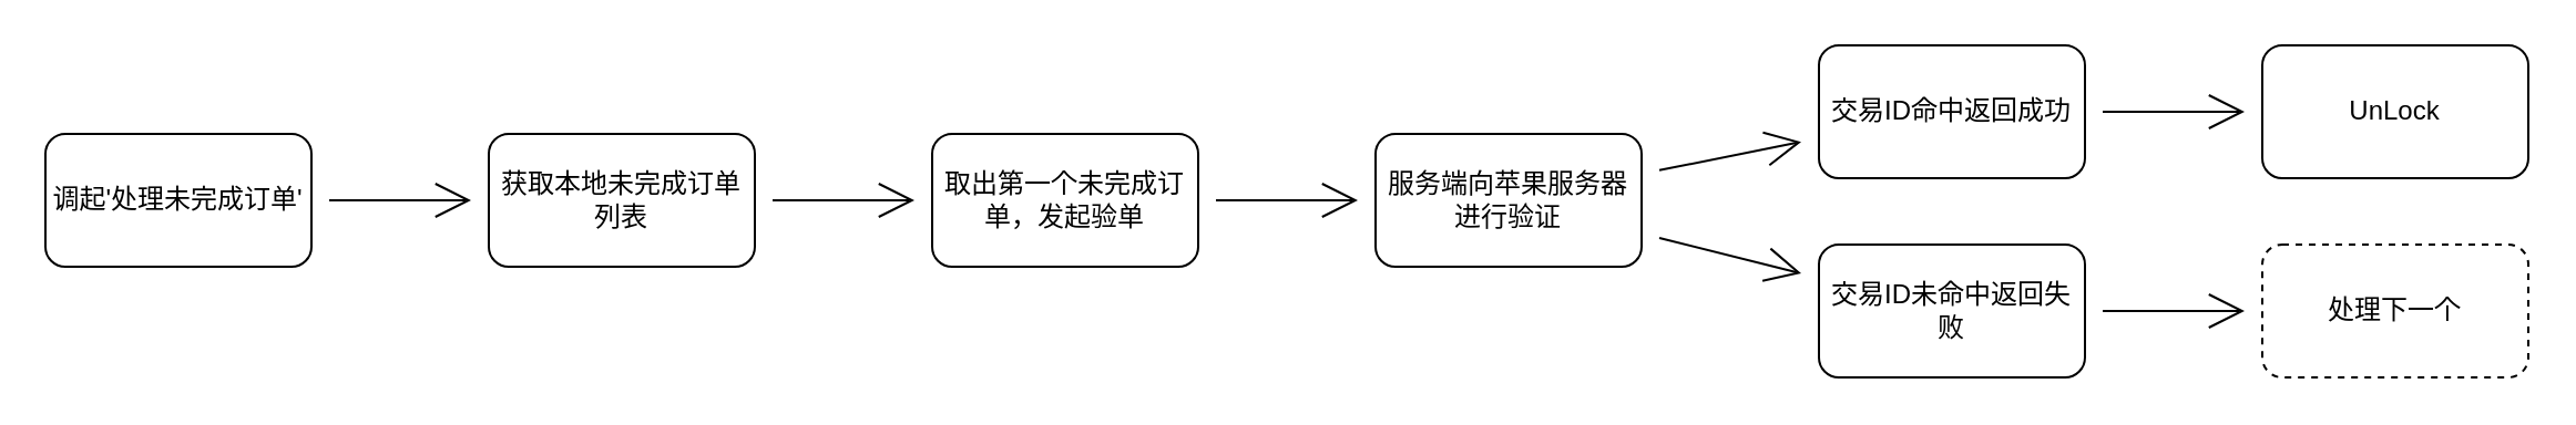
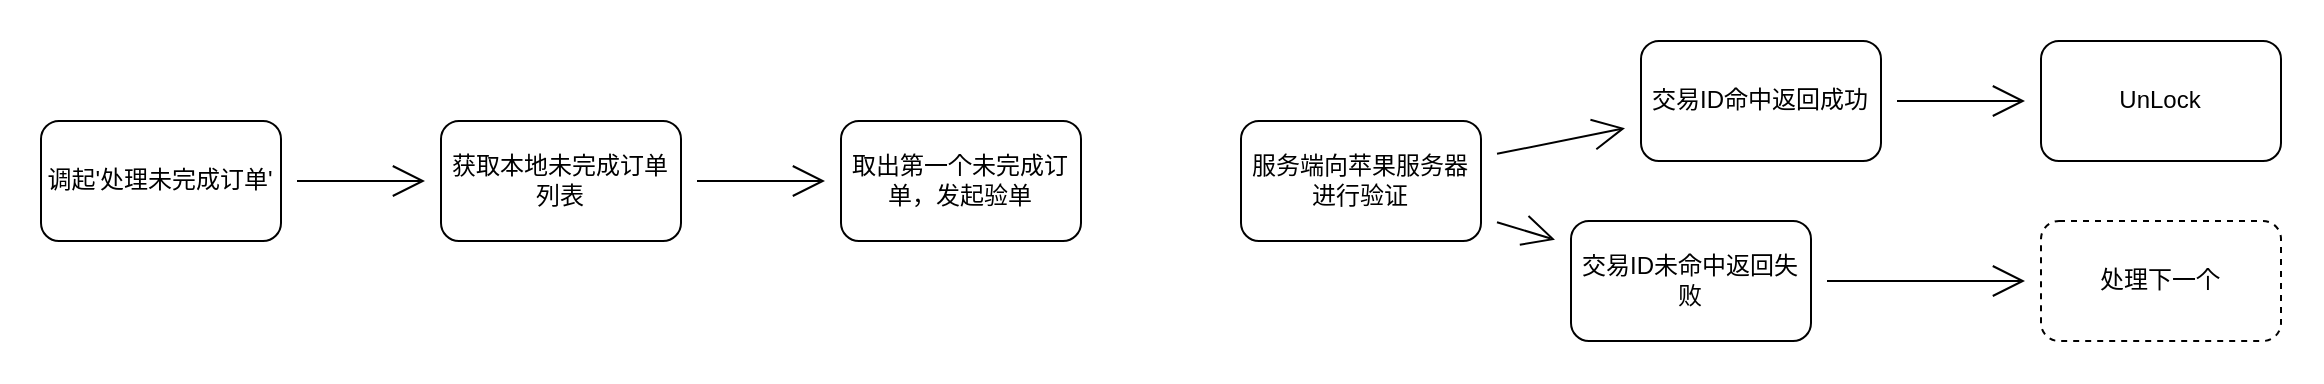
  <mxCell id="0" />
  <mxCell id="1" parent="0" />
  <mxCell id="2" value="" style="edgeStyle=none;curved=1;rounded=0;orthogonalLoop=1;jettySize=auto;html=1;endArrow=open;startSize=14;endSize=14;sourcePerimeterSpacing=8;targetPerimeterSpacing=8;" edge="1" parent="1" source="3" target="5"><mxGeometry relative="1" as="geometry" /></mxCell>
  <mxCell id="3" value="调起'处理未完成订单'" style="whiteSpace=wrap;html=1;rounded=1;hachureGap=4;" parent="1" vertex="1"><mxGeometry x="20" y="60" width="120" height="60" as="geometry" /></mxCell>
  <mxCell id="4" value="" style="edgeStyle=none;curved=1;rounded=0;orthogonalLoop=1;jettySize=auto;html=1;endArrow=open;startSize=14;endSize=14;sourcePerimeterSpacing=8;targetPerimeterSpacing=8;" edge="1" parent="1" source="5" target="7"><mxGeometry relative="1" as="geometry" /></mxCell>
  <mxCell id="5" value="获取本地未完成订单列表" style="whiteSpace=wrap;html=1;rounded=1;hachureGap=4;" vertex="1" parent="1"><mxGeometry x="220" y="60" width="120" height="60" as="geometry" /></mxCell>
- <mxCell id="6" value="" style="edgeStyle=none;curved=1;rounded=0;orthogonalLoop=1;jettySize=auto;html=1;endArrow=open;startSize=14;endSize=14;sourcePerimeterSpacing=8;targetPerimeterSpacing=8;" edge="1" parent="1" source="7" target="10"><mxGeometry relative="1" as="geometry" /></mxCell>
  <mxCell id="7" value="取出第一个未完成订单，发起验单" style="whiteSpace=wrap;html=1;rounded=1;hachureGap=4;" vertex="1" parent="1"><mxGeometry x="420" y="60" width="120" height="60" as="geometry" /></mxCell>
  <mxCell id="8" value="" style="edgeStyle=none;curved=1;rounded=0;orthogonalLoop=1;jettySize=auto;html=1;endArrow=open;startSize=14;endSize=14;sourcePerimeterSpacing=8;targetPerimeterSpacing=8;" edge="1" parent="1" source="10" target="12"><mxGeometry relative="1" as="geometry" /></mxCell>
  <mxCell id="9" value="" style="edgeStyle=none;curved=1;rounded=0;orthogonalLoop=1;jettySize=auto;html=1;endArrow=open;startSize=14;endSize=14;sourcePerimeterSpacing=8;targetPerimeterSpacing=8;" edge="1" parent="1" source="10" target="14"><mxGeometry relative="1" as="geometry" /></mxCell>
  <mxCell id="10" value="服务端向苹果服务器进行验证" style="whiteSpace=wrap;html=1;rounded=1;hachureGap=4;" vertex="1" parent="1"><mxGeometry x="620" y="60" width="120" height="60" as="geometry" /></mxCell>
  <mxCell id="11" value="" style="edgeStyle=none;curved=1;rounded=0;orthogonalLoop=1;jettySize=auto;html=1;endArrow=open;startSize=14;endSize=14;sourcePerimeterSpacing=8;targetPerimeterSpacing=8;" edge="1" parent="1" source="12" target="15"><mxGeometry relative="1" as="geometry" /></mxCell>
  <mxCell id="12" value="交易ID命中返回成功" style="whiteSpace=wrap;html=1;rounded=1;hachureGap=4;" vertex="1" parent="1"><mxGeometry x="820" y="20" width="120" height="60" as="geometry" /></mxCell>
  <mxCell id="13" value="" style="edgeStyle=none;curved=1;rounded=0;orthogonalLoop=1;jettySize=auto;html=1;endArrow=open;startSize=14;endSize=14;sourcePerimeterSpacing=8;targetPerimeterSpacing=8;" edge="1" parent="1" source="14" target="16"><mxGeometry relative="1" as="geometry" /></mxCell>
- <mxCell id="14" value="交易ID未命中返回失败" style="whiteSpace=wrap;html=1;rounded=1;hachureGap=4;" vertex="1" parent="1"><mxGeometry x="820" y="110" width="120" height="60" as="geometry" /></mxCell>
+ <mxCell id="14" value="交易ID未命中返回失败" style="whiteSpace=wrap;html=1;rounded=1;hachureGap=4;" vertex="1" parent="1"><mxGeometry x="785" y="110" width="120" height="60" as="geometry" /></mxCell>
  <mxCell id="15" value="UnLock" style="whiteSpace=wrap;html=1;rounded=1;hachureGap=4;" vertex="1" parent="1"><mxGeometry x="1020" y="20" width="120" height="60" as="geometry" /></mxCell>
  <mxCell id="16" value="处理下一个" style="whiteSpace=wrap;html=1;rounded=1;hachureGap=4;dashed=1;" vertex="1" parent="1"><mxGeometry x="1020" y="110" width="120" height="60" as="geometry" /></mxCell>
